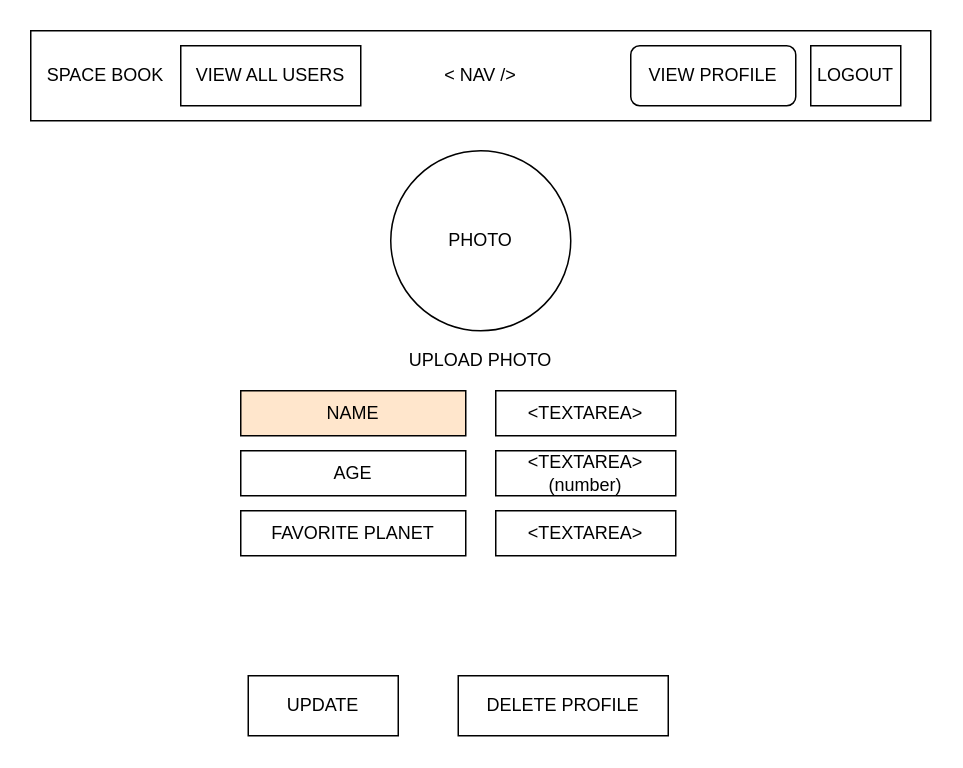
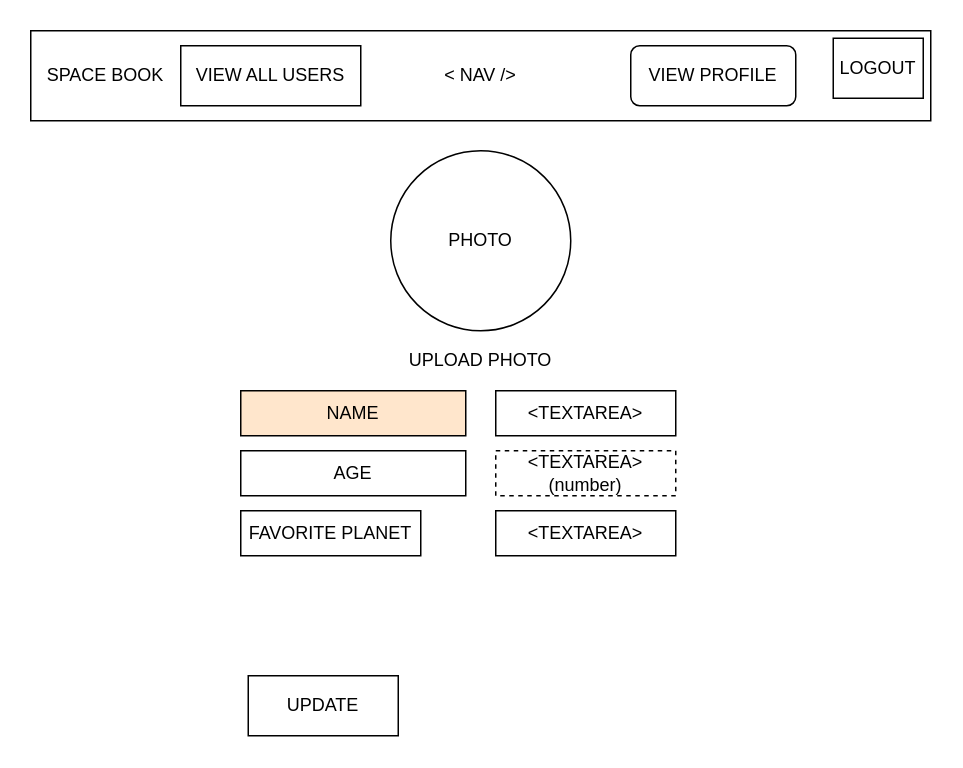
  <mxCell id="0" />
  <mxCell id="1" parent="0" />
  <mxCell id="2" value="UPLOAD PHOTO" style="rounded=0;whiteSpace=wrap;html=1;strokeColor=none;" vertex="1" parent="1"><mxGeometry x="260" y="210" width="120" height="60" as="geometry" /></mxCell>
  <mxCell id="3" value="PHOTO" style="ellipse;whiteSpace=wrap;html=1;aspect=fixed;" parent="1" vertex="1"><mxGeometry x="260" y="100" width="120" height="120" as="geometry" /></mxCell>
  <mxCell id="4" value="&amp;lt; NAV /&amp;gt;" style="rounded=0;whiteSpace=wrap;html=1;" parent="1" vertex="1"><mxGeometry width="600" height="60" as="geometry" x="20" y="20" /></mxCell>
  <mxCell id="5" value="AGE" style="rounded=0;whiteSpace=wrap;html=1;" parent="1" vertex="1"><mxGeometry x="160" y="300" width="150" height="30" as="geometry" /></mxCell>
  <mxCell id="6" value="NAME" style="rounded=0;whiteSpace=wrap;html=1;fillColor=#ffe6cc;" parent="1" vertex="1"><mxGeometry x="160" y="260" width="150" height="30" as="geometry" /></mxCell>
  <mxCell id="7" value="UPDATE" style="rounded=0;whiteSpace=wrap;html=1;" parent="1" vertex="1"><mxGeometry x="165" y="450" width="100" height="40" as="geometry" /></mxCell>
- <mxCell id="8" value="LOGOUT" style="rounded=0;whiteSpace=wrap;html=1;" parent="1" vertex="1"><mxGeometry x="540" y="30" width="60" height="40" as="geometry" /></mxCell>
+ <mxCell id="8" value="LOGOUT" style="rounded=0;whiteSpace=wrap;html=1;" parent="1" vertex="1"><mxGeometry x="555" y="25" width="60" height="40" as="geometry" /></mxCell>
  <mxCell id="9" value="SPACE BOOK" style="rounded=0;whiteSpace=wrap;html=1;strokeColor=none;" parent="1" vertex="1"><mxGeometry x="30" y="30" width="80" height="40" as="geometry" /></mxCell>
  <mxCell id="10" value="VIEW PROFILE" style="whiteSpace=wrap;html=1;rounded=1;" parent="1" vertex="1"><mxGeometry x="420" y="30" width="110" height="40" as="geometry" /></mxCell>
  <mxCell id="11" value="VIEW ALL USERS" style="rounded=0;whiteSpace=wrap;html=1;" parent="1" vertex="1"><mxGeometry x="120" y="30" width="120" height="40" as="geometry" /></mxCell>
  <mxCell id="12" value="&amp;lt;TEXTAREA&amp;gt;" style="rounded=0;whiteSpace=wrap;html=1;" vertex="1" parent="1"><mxGeometry x="330" y="260" width="120" height="30" as="geometry" /></mxCell>
- <mxCell id="13" value="&amp;lt;TEXTAREA&amp;gt;(number)" style="rounded=0;whiteSpace=wrap;html=1;" vertex="1" parent="1"><mxGeometry x="330" y="300" width="120" height="30" as="geometry" /></mxCell>
- <mxCell id="14" value="FAVORITE PLANET" style="rounded=0;whiteSpace=wrap;html=1;" vertex="1" parent="1"><mxGeometry x="160" y="340" width="150" height="30" as="geometry" /></mxCell>
+ <mxCell id="13" value="&amp;lt;TEXTAREA&amp;gt;(number)" style="rounded=0;whiteSpace=wrap;html=1;dashed=1;" vertex="1" parent="1"><mxGeometry x="330" y="300" width="120" height="30" as="geometry" /></mxCell>
+ <mxCell id="14" value="FAVORITE PLANET" style="rounded=0;whiteSpace=wrap;html=1;" vertex="1" parent="1"><mxGeometry x="160" y="340" width="120" height="30" as="geometry" /></mxCell>
  <mxCell id="15" value="&amp;lt;TEXTAREA&amp;gt;" style="rounded=0;whiteSpace=wrap;html=1;" vertex="1" parent="1"><mxGeometry x="330" y="340" width="120" height="30" as="geometry" /></mxCell>
- <mxCell id="16" value="DELETE PROFILE" style="rounded=0;whiteSpace=wrap;html=1;" vertex="1" parent="1"><mxGeometry x="305" y="450" width="140" height="40" as="geometry" /></mxCell>
